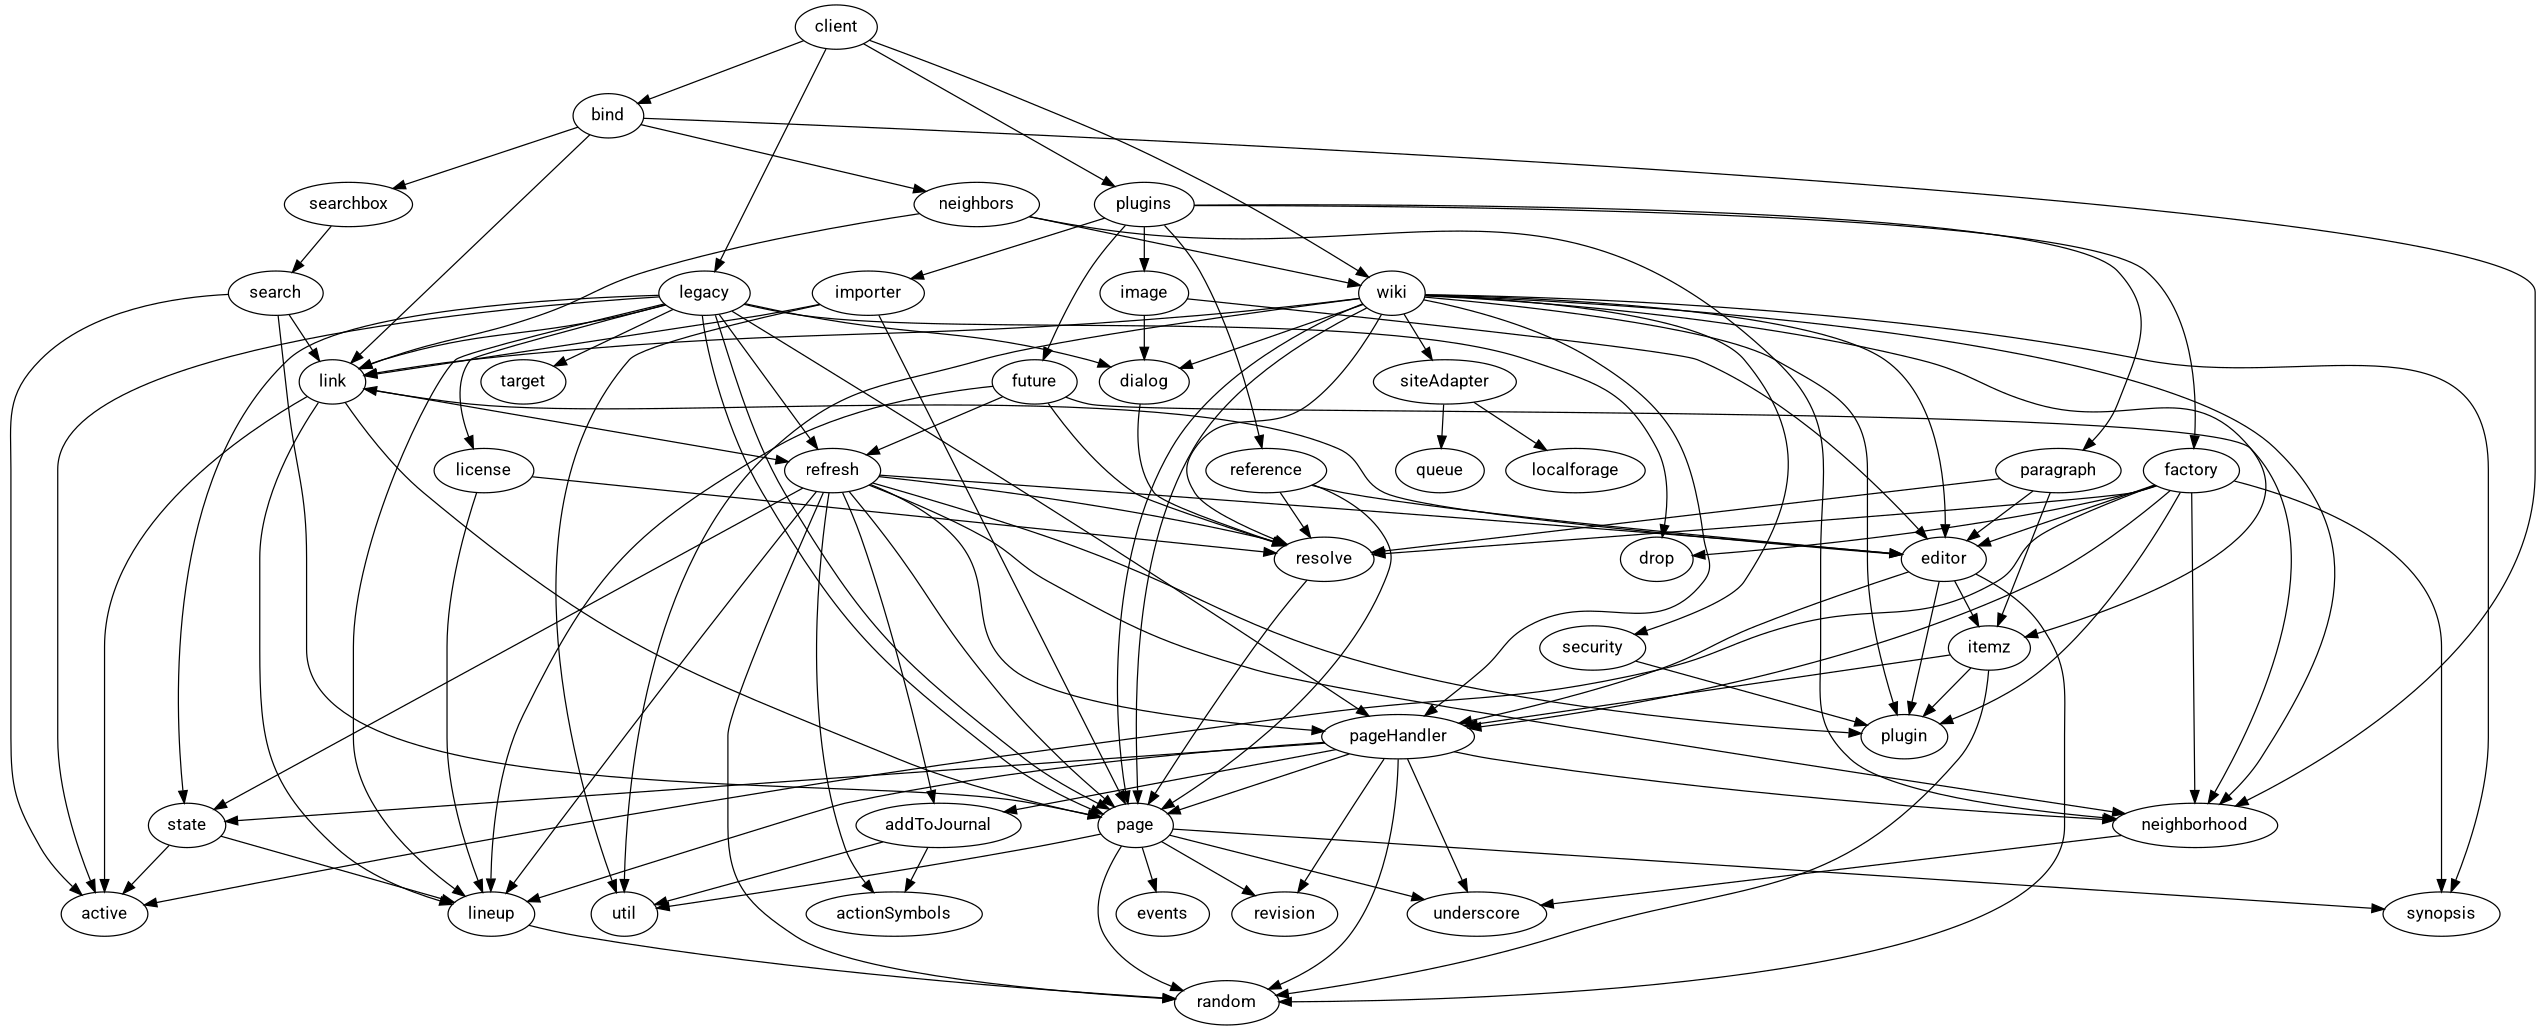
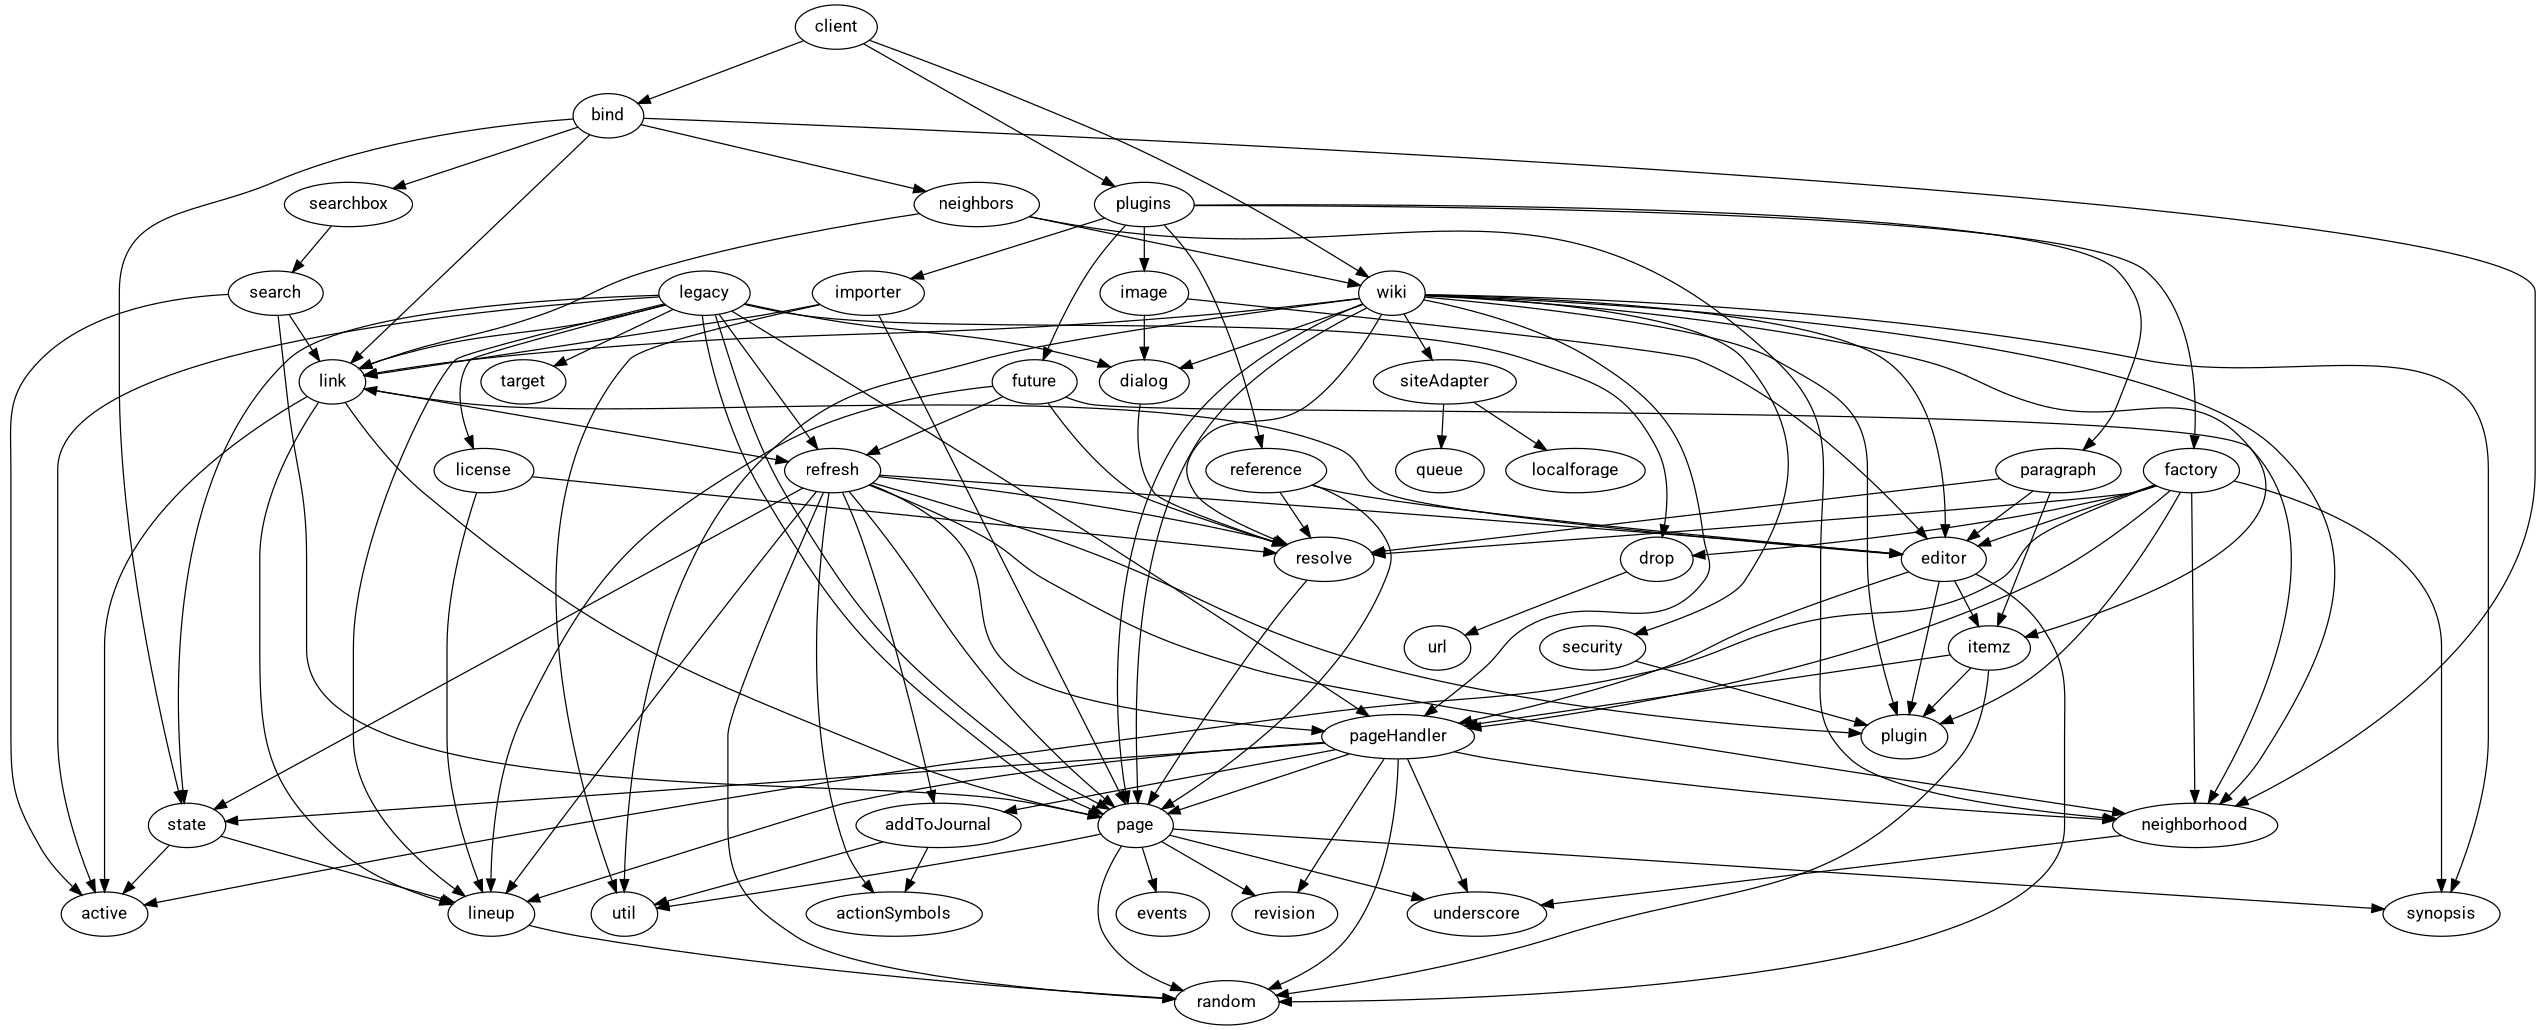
  digraph {
    fontname=Roboto
    node [fontname=Roboto]
    edge [fontname=Roboto]
    client
    wiki
    legacy
    bind
    plugins
    util
    neighborhood
    link
    dialog
    resolve
    editor
    plugin
    itemz
    pageHandler
    synopsis
    page
    security
    siteAdapter
    state
    drop
    active
    lineup
    refresh
    target
    license
    neighbors
    searchbox
    factory
    future
    image
    importer
    paragraph
    reference
    underscore
    random
    addToJournal
    revision
    events
    queue
    localforage
+   url
    actionSymbols
    search
    client -> wiki
-   client -> legacy
    client -> bind
    client -> plugins
    wiki -> util
    wiki -> neighborhood
    wiki -> link
    wiki -> dialog
    wiki -> resolve
    wiki -> editor
    wiki -> plugin
    wiki -> itemz
    wiki -> pageHandler
    wiki -> synopsis
    wiki -> page
    wiki -> page
    wiki -> security
    wiki -> siteAdapter
    legacy -> link
    legacy -> dialog
    legacy -> pageHandler
    legacy -> page
    legacy -> page
    legacy -> state
    legacy -> drop
    legacy -> active
    legacy -> lineup
    legacy -> refresh
    legacy -> target
    legacy -> license
    bind -> neighborhood
    bind -> link
+   bind -> state
    bind -> neighbors
    bind -> searchbox
    plugins -> factory
    plugins -> future
    plugins -> image
    plugins -> importer
    plugins -> paragraph
    plugins -> reference
    neighborhood -> underscore
    link -> page
    link -> active
    link -> lineup
    link -> refresh
    dialog -> resolve
    resolve -> page
    editor -> link
    editor -> plugin
    editor -> itemz
    editor -> pageHandler
    editor -> random
    itemz -> plugin
    itemz -> pageHandler
    itemz -> random
    pageHandler -> neighborhood
    pageHandler -> page
    pageHandler -> state
    pageHandler -> lineup
    pageHandler -> underscore
    pageHandler -> random
    pageHandler -> addToJournal
    pageHandler -> revision
    page -> util
    page -> synopsis
    page -> underscore
    page -> random
    page -> revision
    page -> events
    security -> plugin
    siteAdapter -> queue
    siteAdapter -> localforage
    state -> active
    state -> lineup
+   drop -> url
    lineup -> random
    refresh -> neighborhood
    refresh -> resolve
    refresh -> editor
    refresh -> plugin
    refresh -> pageHandler
    refresh -> page
    refresh -> state
    refresh -> lineup
    refresh -> random
    refresh -> addToJournal
    refresh -> actionSymbols
    license -> resolve
    license -> lineup
    neighbors -> wiki
    neighbors -> neighborhood
    neighbors -> link
    searchbox -> search
    factory -> neighborhood
    factory -> resolve
    factory -> editor
    factory -> plugin
    factory -> pageHandler
    factory -> synopsis
    factory -> drop
    factory -> active
    future -> neighborhood
    future -> resolve
    future -> lineup
    future -> refresh
    image -> dialog
    image -> editor
    importer -> util
    importer -> link
    importer -> page
    paragraph -> resolve
    paragraph -> editor
    paragraph -> itemz
    reference -> resolve
    reference -> editor
    reference -> page
    addToJournal -> util
    addToJournal -> actionSymbols
    search -> link
    search -> page
    search -> active
  }
